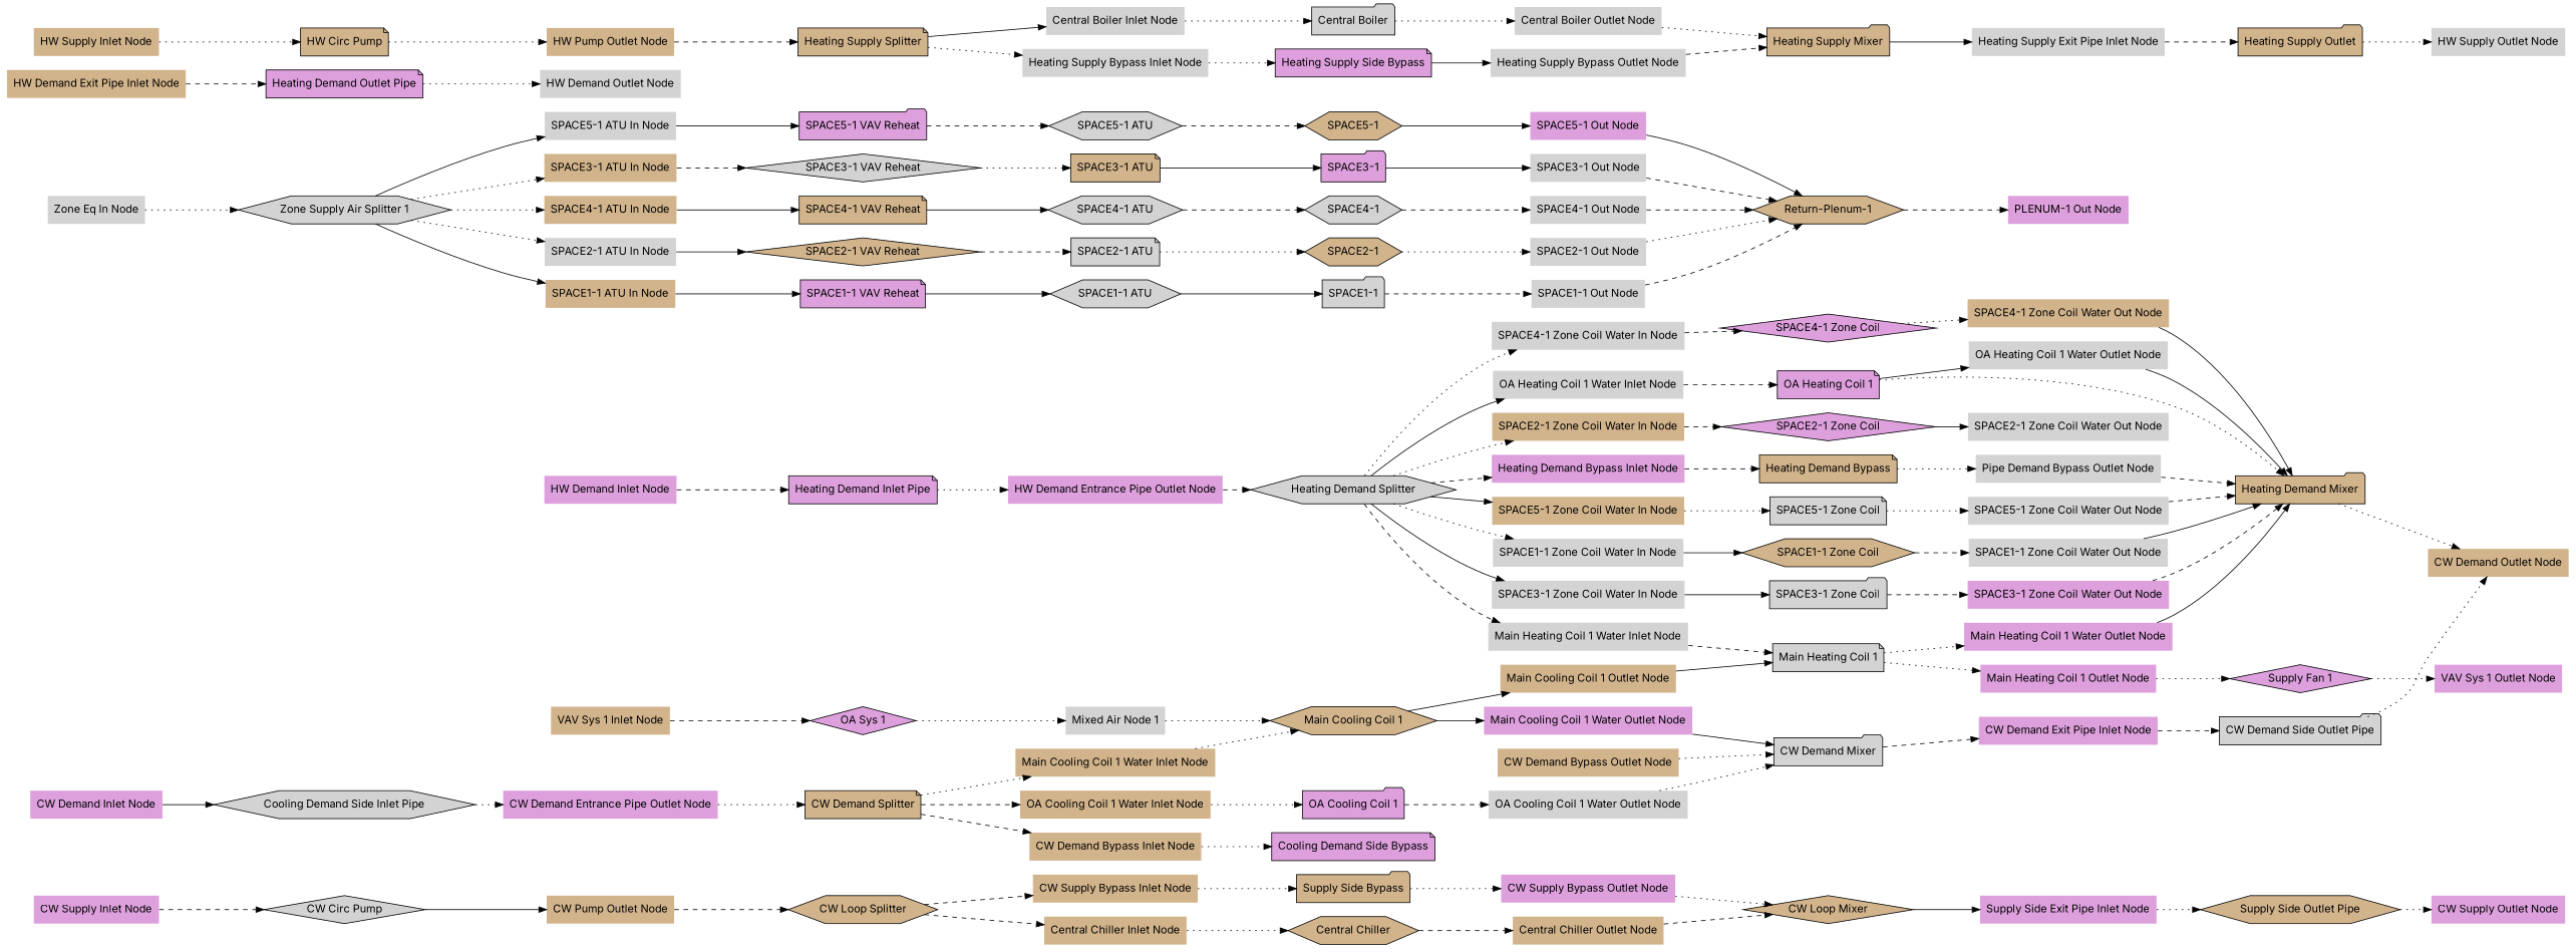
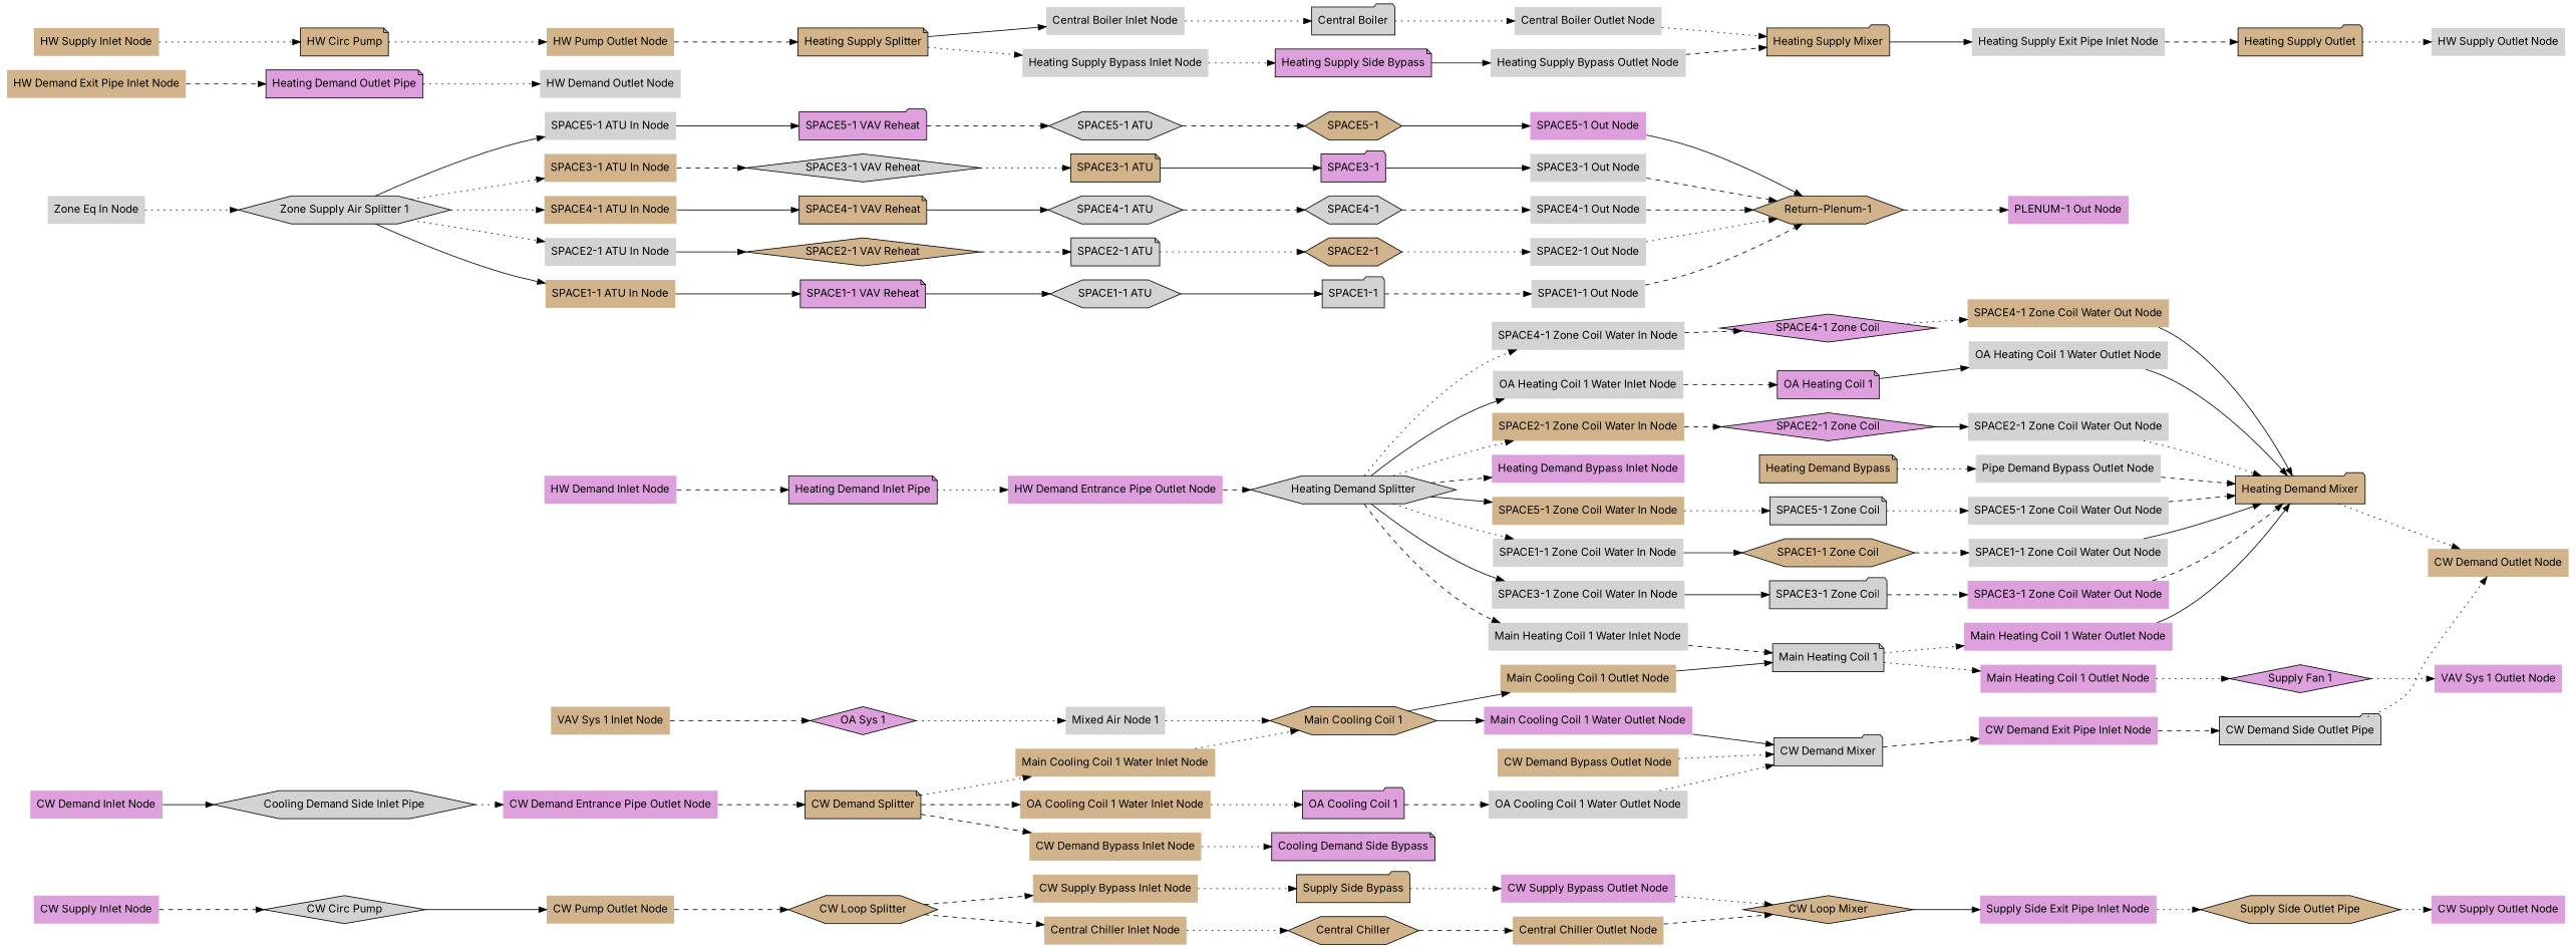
  digraph {
    fontname=Inter
    rankdir=LR
    node [fillcolor=lightgrey fontname=Inter shape=plaintext style=filled]
    edge [fontname=Inter style=dotted]
    n1 [fillcolor=tan label="CW Pump Outlet Node"]
    n2 [fillcolor=tan label="CW Loop Splitter" shape=hexagon]
    n3 [fillcolor=tan label="CW Supply Bypass Inlet Node"]
    n4 [fillcolor=tan label="Central Chiller Inlet Node"]
    n5 [fillcolor=plum label="Supply Fan 1" shape=diamond]
    n6 [fillcolor=plum label="VAV Sys 1 Outlet Node"]
    n7 [label="SPACE4-1" shape=hexagon]
    n8 [label="SPACE4-1 Out Node"]
    n9 [fillcolor=tan label="Return-Plenum-1" shape=hexagon]
    n10 [fillcolor=plum label="Heating Demand Outlet Pipe" shape=note]
    n11 [label="HW Demand Outlet Node"]
    n12 [fillcolor=plum label="CW Supply Outlet Node"]
    n13 [fillcolor=tan label="Heating Supply Splitter" shape=note]
    n14 [label="Central Boiler Inlet Node"]
    n15 [label="Heating Supply Bypass Inlet Node"]
    n16 [label="Central Boiler" shape=folder]
    n17 [fillcolor=plum label="Heating Supply Side Bypass" shape=note]
    n18 [fillcolor=tan label="HW Demand Exit Pipe Inlet Node"]
    n19 [fillcolor=tan label="SPACE1-1 Zone Coil" shape=hexagon]
    n20 [label="SPACE1-1 Zone Coil Water Out Node"]
    n21 [fillcolor=tan label="Heating Demand Mixer" shape=folder]
    n22 [fillcolor=tan label="SPACE4-1 VAV Reheat" shape=note]
    n23 [label="SPACE4-1 ATU" shape=hexagon]
    n24 [fillcolor=plum label="SPACE3-1 Zone Coil Water Out Node"]
    n25 [fillcolor=tan label="CW Demand Outlet Node"]
    n26 [fillcolor=plum label="SPACE5-1 VAV Reheat" shape=folder]
    n27 [label="SPACE5-1 ATU" shape=hexagon]
    n28 [fillcolor=tan label="SPACE5-1" shape=hexagon]
    n29 [label="Main Heating Coil 1 Water Inlet Node"]
    n30 [label="Main Heating Coil 1" shape=note]
    n31 [fillcolor=plum label="Main Heating Coil 1 Water Outlet Node"]
    n32 [fillcolor=plum label="Main Heating Coil 1 Outlet Node"]
    n33 [label="Central Boiler Outlet Node"]
    n34 [fillcolor=tan label="Central Chiller" shape=hexagon]
    n35 [fillcolor=tan label="Central Chiller Outlet Node"]
    n36 [fillcolor=tan label="CW Loop Mixer" shape=diamond]
    n37 [fillcolor=tan label="HW Supply Inlet Node"]
    n38 [fillcolor=tan label="HW Circ Pump" shape=note]
    n39 [fillcolor=tan label="HW Pump Outlet Node"]
    n40 [fillcolor=plum label="SPACE3-1" shape=folder]
    n41 [label="SPACE3-1 Out Node"]
    n42 [fillcolor=plum label="PLENUM-1 Out Node"]
    n43 [label="Heating Supply Bypass Outlet Node"]
    n44 [fillcolor=tan label="Heating Supply Mixer" shape=folder]
    n45 [fillcolor=plum label="SPACE1-1 VAV Reheat" shape=note]
    n46 [label="SPACE1-1 ATU" shape=hexagon]
    n47 [label="SPACE1-1" shape=folder]
    n48 [label="SPACE5-1 ATU In Node"]
    n49 [fillcolor=tan label="Supply Side Bypass" shape=folder]
    n50 [fillcolor=plum label="CW Supply Bypass Outlet Node"]
    n51 [fillcolor=plum label="SPACE5-1 Out Node"]
    n52 [fillcolor=plum label="HW Demand Entrance Pipe Outlet Node"]
    n53 [label="Heating Demand Splitter" shape=hexagon]
    n54 [label="SPACE4-1 Zone Coil Water In Node"]
    n55 [label="OA Heating Coil 1 Water Inlet Node"]
    n56 [label="SPACE3-1 Zone Coil Water In Node"]
    n57 [fillcolor=tan label="SPACE2-1 Zone Coil Water In Node"]
    n58 [fillcolor=plum label="Heating Demand Bypass Inlet Node"]
    n59 [fillcolor=tan label="SPACE5-1 Zone Coil Water In Node"]
    n60 [label="SPACE1-1 Zone Coil Water In Node"]
    n61 [label="HW Supply Outlet Node"]
    n62 [fillcolor=plum label="HW Demand Inlet Node"]
    n63 [fillcolor=plum label="Heating Demand Inlet Pipe" shape=note]
    n64 [fillcolor=tan label="Supply Side Outlet Pipe" shape=hexagon]
    n65 [label="Heating Supply Exit Pipe Inlet Node"]
    n66 [fillcolor=plum label="SPACE4-1 Zone Coil" shape=diamond]
    n67 [fillcolor=tan label="SPACE4-1 Zone Coil Water Out Node"]
    n68 [fillcolor=tan label="Heating Supply Outlet" shape=folder]
    n69 [fillcolor=plum label="OA Heating Coil 1" shape=note]
    n70 [label="OA Heating Coil 1 Water Outlet Node"]
    n71 [fillcolor=plum label="Supply Side Exit Pipe Inlet Node"]
    n72 [fillcolor=tan label="VAV Sys 1 Inlet Node"]
    n73 [fillcolor=plum label="OA Sys 1" shape=diamond]
    n74 [label="Mixed Air Node 1"]
    n75 [fillcolor=plum label="Main Cooling Coil 1 Water Outlet Node"]
    n76 [label="CW Demand Mixer" shape=folder]
    n77 [fillcolor=plum label="CW Demand Exit Pipe Inlet Node"]
    n78 [label="SPACE3-1 Zone Coil" shape=folder]
    n79 [fillcolor=plum label="SPACE2-1 Zone Coil" shape=diamond]
    n80 [label="SPACE2-1 Zone Coil Water Out Node"]
    n81 [label="SPACE2-1 Out Node"]
    n82 [label="SPACE1-1 Out Node"]
    n83 [label="Zone Eq In Node"]
    n84 [label="Zone Supply Air Splitter 1" shape=hexagon]
    n85 [fillcolor=tan label="SPACE3-1 ATU In Node"]
    n86 [fillcolor=tan label="SPACE4-1 ATU In Node"]
    n87 [label="SPACE2-1 ATU In Node"]
    n88 [fillcolor=tan label="SPACE1-1 ATU In Node"]
    n89 [fillcolor=tan label="CW Demand Splitter" shape=note]
    n90 [fillcolor=tan label="CW Demand Bypass Inlet Node"]
    n91 [fillcolor=tan label="Main Cooling Coil 1 Water Inlet Node"]
    n92 [fillcolor=tan label="OA Cooling Coil 1 Water Inlet Node"]
    n93 [fillcolor=plum label="Cooling Demand Side Bypass" shape=note]
    n94 [fillcolor=tan label="Main Cooling Coil 1" shape=hexagon]
    n95 [fillcolor=plum label="OA Cooling Coil 1" shape=folder]
    n96 [label="CW Demand Side Outlet Pipe" shape=folder]
    n97 [fillcolor=tan label="Heating Demand Bypass" shape=note]
    n98 [label="Pipe Demand Bypass Outlet Node"]
    n99 [label="SPACE3-1 VAV Reheat" shape=diamond]
    n100 [fillcolor=tan label="SPACE3-1 ATU" shape=note]
    n101 [fillcolor=tan label="CW Demand Bypass Outlet Node"]
    n102 [fillcolor=tan label="Main Cooling Coil 1 Outlet Node"]
    n103 [label="SPACE5-1 Zone Coil" shape=note]
    n104 [fillcolor=tan label="SPACE2-1 VAV Reheat" shape=diamond]
    n105 [label="SPACE2-1 ATU" shape=note]
    n106 [fillcolor=tan label="SPACE2-1" shape=hexagon]
    n107 [label="SPACE5-1 Zone Coil Water Out Node"]
    n108 [label="Cooling Demand Side Inlet Pipe" shape=hexagon]
    n109 [fillcolor=plum label="CW Demand Entrance Pipe Outlet Node"]
    n110 [fillcolor=plum label="CW Supply Inlet Node"]
    n111 [label="CW Circ Pump" shape=diamond]
    n112 [label="OA Cooling Coil 1 Water Outlet Node"]
    n113 [fillcolor=plum label="CW Demand Inlet Node"]
    n1 -> n2 [style=dashed]
    n2 -> n3 [style=dashed]
    n2 -> n4 [style=dashed]
    n3 -> n49
    n4 -> n34
    n5 -> n6
    n7 -> n8 [style=dashed]
    n8 -> n9 [style=dashed]
    n9 -> n42 [style=dashed]
    n10 -> n11
    n13 -> n14 [style=solid]
    n13 -> n15
    n14 -> n16
    n15 -> n17
    n16 -> n33
    n17 -> n43 [style=solid]
    n18 -> n10 [style=dashed]
    n19 -> n20 [style=dashed]
    n20 -> n21 [style=solid]
    n21 -> n25
    n22 -> n23 [style=solid]
    n23 -> n7 [style=dashed]
    n24 -> n21 [style=dashed]
    n26 -> n27 [style=dashed]
    n27 -> n28 [style=dashed]
    n28 -> n51 [style=solid]
    n29 -> n30 [style=dashed]
    n30 -> n31
    n30 -> n32
    n31 -> n21 [style=solid]
    n32 -> n5
    n33 -> n44
    n34 -> n35 [style=dashed]
    n35 -> n36 [style=dashed]
    n36 -> n71 [style=solid]
    n37 -> n38
    n38 -> n39
    n39 -> n13 [style=dashed]
    n40 -> n41 [style=solid]
    n41 -> n9 [style=dashed]
    n43 -> n44 [style=dashed]
    n44 -> n65 [style=solid]
    n45 -> n46 [style=solid]
    n46 -> n47 [style=solid]
    n47 -> n82 [style=dashed]
    n48 -> n26 [style=solid]
    n49 -> n50
    n50 -> n36
    n51 -> n9 [style=solid]
    n52 -> n53 [style=dashed]
    n53 -> n29 [style=dashed]
    n53 -> n54
    n53 -> n55 [style=solid]
    n53 -> n56 [style=solid]
    n53 -> n57
    n53 -> n58 [style=dashed]
    n53 -> n59 [style=solid]
    n53 -> n60
    n54 -> n66 [style=dashed]
    n55 -> n69 [style=dashed]
    n56 -> n78 [style=solid]
    n57 -> n79 [style=dashed]
-   n58 -> n97 [style=dashed]
    n59 -> n103
    n60 -> n19 [style=solid]
    n62 -> n63 [style=dashed]
    n63 -> n52
    n64 -> n12
    n65 -> n68 [style=dashed]
    n66 -> n67
    n67 -> n21 [style=solid]
    n68 -> n61
    n69 -> n70 [style=solid]
    n70 -> n21 [style=solid]
    n71 -> n64
    n72 -> n73 [style=dashed]
    n73 -> n74
    n74 -> n94
    n75 -> n76 [style=solid]
    n76 -> n77 [style=dashed]
    n77 -> n96 [style=dashed]
    n78 -> n24 [style=dashed]
    n79 -> n80 [style=solid]
-   n69 -> n21
+   n80 -> n21
    n81 -> n9
    n82 -> n9 [style=dashed]
    n83 -> n84
    n84 -> n48 [style=solid]
    n84 -> n85
    n84 -> n86
    n84 -> n87
    n84 -> n88 [style=solid]
    n85 -> n99 [style=dashed]
    n86 -> n22 [style=solid]
    n87 -> n104 [style=solid]
    n88 -> n45 [style=solid]
    n89 -> n90 [style=dashed]
    n89 -> n91
    n89 -> n92 [style=dashed]
    n90 -> n93
    n91 -> n94
    n92 -> n95
    n94 -> n75 [style=solid]
    n94 -> n102 [style=solid]
    n95 -> n112 [style=dashed]
    n96 -> n25
    n97 -> n98
    n98 -> n21 [style=dashed]
    n99 -> n100
    n100 -> n40 [style=solid]
    n101 -> n76
    n102 -> n30 [style=solid]
    n103 -> n107
    n104 -> n105 [style=dashed]
    n105 -> n106
    n106 -> n81
    n107 -> n21 [style=dashed]
    n108 -> n109
-   n109 -> n89
+   n109 -> n89 [style=dashed]
    n110 -> n111 [style=dashed]
    n111 -> n1 [style=solid]
    n112 -> n76
    n113 -> n108 [style=solid]
  }
